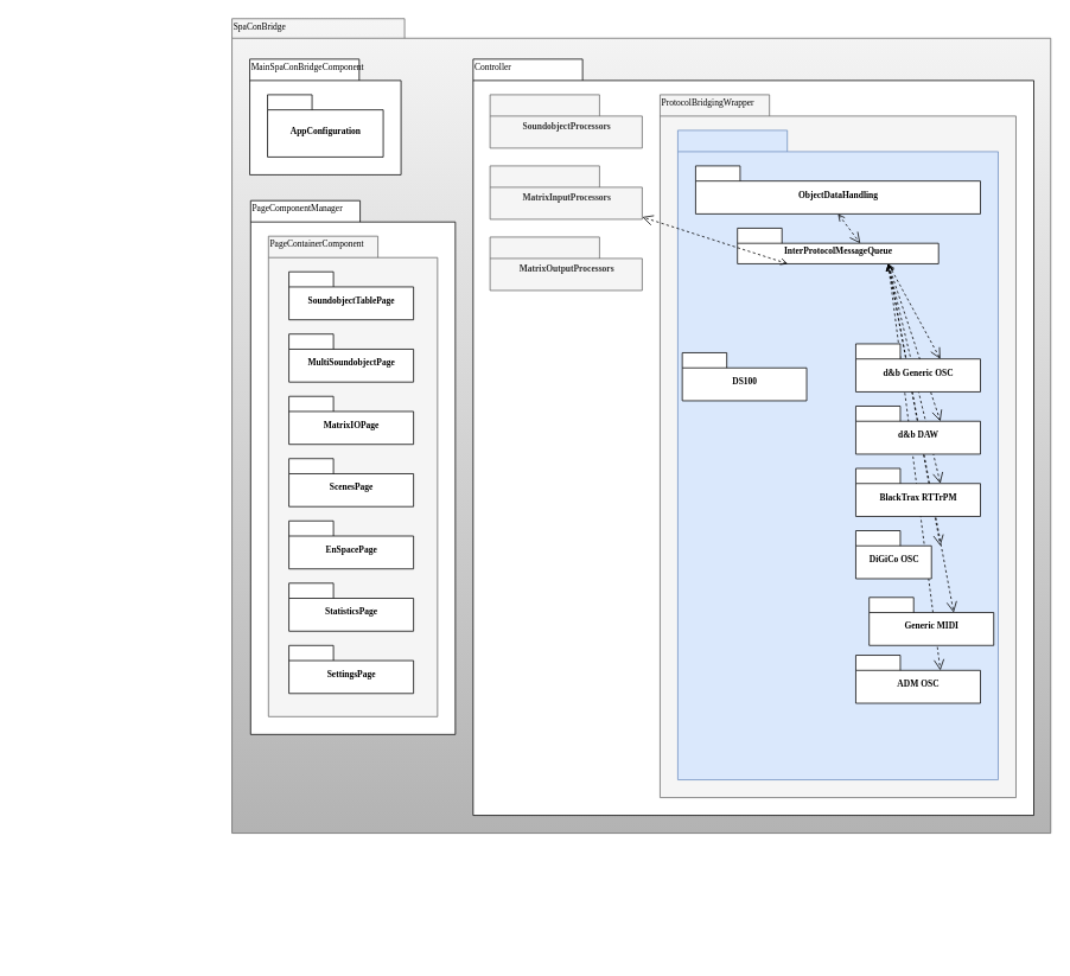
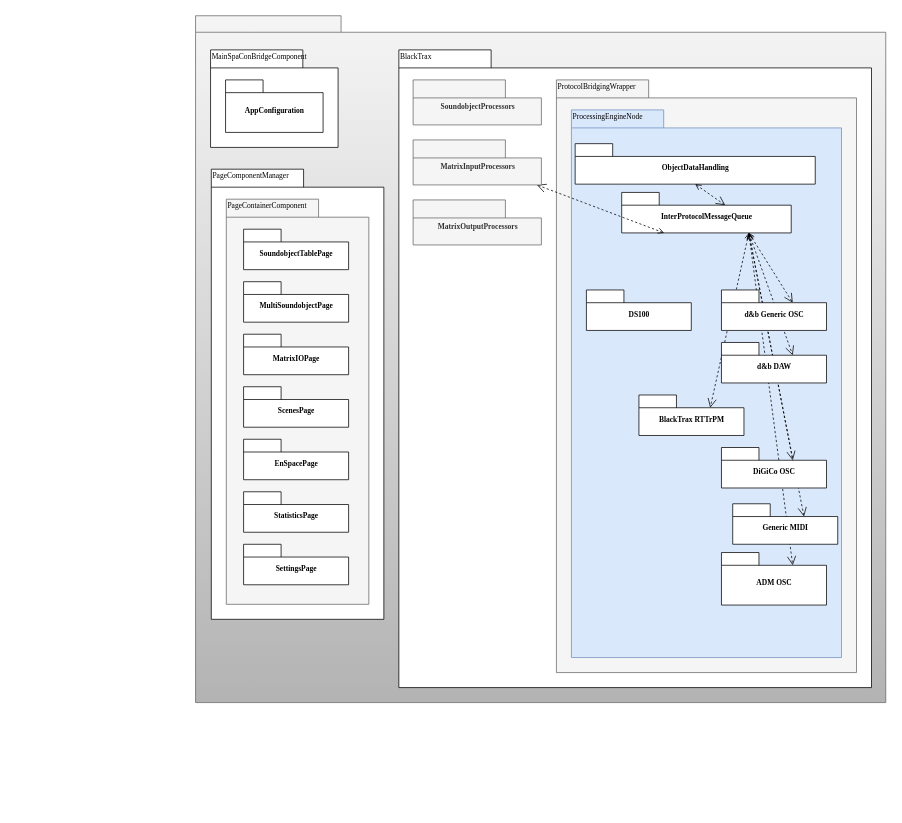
  <mxCell id="0" />
  <mxCell id="1" parent="0" />
  <mxCell id="2" value="" style="shape=folder;fontStyle=1;spacingTop=10;tabWidth=194;tabHeight=22;tabPosition=left;html=1;rounded=0;shadow=0;comic=0;labelBackgroundColor=none;strokeWidth=1;fontFamily=Verdana;fontSize=10;align=center;fillColor=#f5f5f5;gradientColor=#b3b3b3;strokeColor=#666666;" parent="1" vertex="1"><mxGeometry x="260" y="20.5" width="920" height="915.5" as="geometry" /></mxCell>
- <mxCell id="3" value="SpaConBridge" style="text;html=1;align=left;verticalAlign=top;spacingTop=-4;fontSize=10;fontFamily=Verdana" parent="1" vertex="1"><mxGeometry x="260" y="20.5" width="130" height="20" as="geometry" /></mxCell>
  <mxCell id="4" value="" style="group" parent="1" vertex="1" connectable="0"><mxGeometry x="720" y="26" width="441" height="980" as="geometry" /></mxCell>
  <mxCell id="5" value="" style="group" parent="4" vertex="1" connectable="0"><mxGeometry x="1" width="440" height="980" as="geometry" /></mxCell>
  <mxCell id="6" value="" style="shape=folder;fontStyle=1;spacingTop=10;tabWidth=123;tabHeight=24;tabPosition=left;html=1;rounded=0;shadow=0;comic=0;labelBackgroundColor=none;strokeWidth=1;fontFamily=Verdana;fontSize=10;align=center;" vertex="1" parent="5"><mxGeometry x="-190" y="40" width="630" height="850" as="geometry" /></mxCell>
  <mxCell id="7" value="" style="shape=folder;fontStyle=1;spacingTop=10;tabWidth=123;tabHeight=24;tabPosition=left;html=1;rounded=0;shadow=0;comic=0;labelBackgroundColor=none;strokeWidth=1;fontFamily=Verdana;fontSize=10;align=center;fillColor=#f5f5f5;fontColor=#333333;strokeColor=#666666;" vertex="1" parent="5"><mxGeometry x="20" y="80" width="400" height="790" as="geometry" /></mxCell>
  <mxCell id="8" value="" style="shape=folder;fontStyle=1;spacingTop=10;tabWidth=123;tabHeight=24;tabPosition=left;html=1;rounded=0;shadow=0;comic=0;labelBackgroundColor=none;strokeWidth=1;fontFamily=Verdana;fontSize=10;align=center;fillColor=#dae8fc;strokeColor=#6c8ebf;" parent="5" vertex="1"><mxGeometry x="40" y="120" width="360" height="730" as="geometry" /></mxCell>
- <mxCell id="10" value="DS100" style="shape=folder;fontStyle=1;spacingTop=10;tabWidth=50;tabHeight=17;tabPosition=left;html=1;rounded=0;shadow=0;comic=0;labelBackgroundColor=none;strokeWidth=1;fontFamily=Verdana;fontSize=10;align=center;" vertex="1" parent="5"><mxGeometry x="45" y="370" width="139.78" height="53.95" as="geometry" /></mxCell>
- <mxCell id="11" value="InterProtocolMessageQueue" style="shape=folder;fontStyle=1;spacingTop=10;tabWidth=50;tabHeight=17;tabPosition=left;html=1;rounded=0;shadow=0;comic=0;labelBackgroundColor=none;strokeWidth=1;fontFamily=Verdana;fontSize=10;align=center;" vertex="1" parent="5"><mxGeometry x="107.03" y="230" width="225.94" height="40" as="geometry" /></mxCell>
- <mxCell id="12" value="ObjectDataHandling" style="shape=folder;fontStyle=1;spacingTop=10;tabWidth=50;tabHeight=17;tabPosition=left;html=1;rounded=0;shadow=0;comic=0;labelBackgroundColor=none;strokeWidth=1;fontFamily=Verdana;fontSize=10;align=center;" vertex="1" parent="5"><mxGeometry x="60" y="160" width="320" height="53.95" as="geometry" /></mxCell>
+ <mxCell id="9" value="ProcessingEngineNode" style="text;html=1;align=left;verticalAlign=top;spacingTop=-4;fontSize=10;fontFamily=Verdana" vertex="1" parent="5"><mxGeometry x="40" y="119.996" width="226.087" height="35.417" as="geometry" /></mxCell>
+ <mxCell id="10" value="DS100" style="shape=folder;fontStyle=1;spacingTop=10;tabWidth=50;tabHeight=17;tabPosition=left;html=1;rounded=0;shadow=0;comic=0;labelBackgroundColor=none;strokeWidth=1;fontFamily=Verdana;fontSize=10;align=center;" vertex="1" parent="5"><mxGeometry x="60" y="360" width="139.78" height="53.95" as="geometry" /></mxCell>
+ <mxCell id="11" value="InterProtocolMessageQueue" style="shape=folder;fontStyle=1;spacingTop=10;tabWidth=50;tabHeight=17;tabPosition=left;html=1;rounded=0;shadow=0;comic=0;labelBackgroundColor=none;strokeWidth=1;fontFamily=Verdana;fontSize=10;align=center;" vertex="1" parent="5"><mxGeometry x="107.03" y="230" width="225.94" height="53.95" as="geometry" /></mxCell>
+ <mxCell id="12" value="ObjectDataHandling" style="shape=folder;fontStyle=1;spacingTop=10;tabWidth=50;tabHeight=17;tabPosition=left;html=1;rounded=0;shadow=0;comic=0;labelBackgroundColor=none;strokeWidth=1;fontFamily=Verdana;fontSize=10;align=center;" vertex="1" parent="5"><mxGeometry x="45" y="165" width="320" height="53.95" as="geometry" /></mxCell>
  <mxCell id="13" value="ProtocolBridgingWrapper" style="text;html=1;align=left;verticalAlign=top;spacingTop=-4;fontSize=10;fontFamily=Verdana" vertex="1" parent="5"><mxGeometry x="20" y="79.996" width="226.087" height="35.417" as="geometry" /></mxCell>
  <mxCell id="14" style="edgeStyle=none;rounded=0;html=1;dashed=1;labelBackgroundColor=none;startFill=0;endArrow=open;endFill=0;endSize=10;fontFamily=Verdana;fontSize=10;exitX=0.75;exitY=1;exitPerimeter=0;exitDx=0;exitDy=0;entryX=0;entryY=0;entryDx=95;entryDy=17;entryPerimeter=0;startArrow=open;" parent="5" source="11" target="22" edge="1"><mxGeometry relative="1" as="geometry" /></mxCell>
  <mxCell id="15" style="rounded=0;html=1;dashed=1;labelBackgroundColor=none;startFill=0;endArrow=open;endFill=0;endSize=10;fontFamily=Verdana;fontSize=10;elbow=vertical;entryX=0;entryY=0;entryDx=95;entryDy=17;entryPerimeter=0;exitX=0.75;exitY=1;exitDx=0;exitDy=0;exitPerimeter=0;startArrow=open;" parent="5" source="11" target="23" edge="1"><mxGeometry relative="1" as="geometry"><mxPoint x="279" y="280" as="sourcePoint" /></mxGeometry></mxCell>
  <mxCell id="16" style="edgeStyle=none;rounded=0;html=1;dashed=1;labelBackgroundColor=none;startFill=0;endArrow=open;endFill=0;endSize=10;fontFamily=Verdana;fontSize=10;exitX=0.75;exitY=1;exitPerimeter=0;exitDx=0;exitDy=0;entryX=0;entryY=0;entryDx=95;entryDy=17;entryPerimeter=0;startArrow=open;" parent="5" source="11" target="24" edge="1"><mxGeometry relative="1" as="geometry" /></mxCell>
  <mxCell id="17" style="edgeStyle=none;rounded=0;html=1;dashed=1;labelBackgroundColor=none;startFill=0;endArrow=open;endFill=0;endSize=10;fontFamily=Verdana;fontSize=10;exitX=0.75;exitY=1;exitPerimeter=0;exitDx=0;exitDy=0;entryX=0;entryY=0;entryDx=95;entryDy=17;entryPerimeter=0;startArrow=open;" edge="1" parent="5" source="11" target="25"><mxGeometry relative="1" as="geometry"><mxPoint x="286.485" y="293.95" as="sourcePoint" /><mxPoint x="345" y="527" as="targetPoint" /></mxGeometry></mxCell>
  <mxCell id="18" style="edgeStyle=none;rounded=0;html=1;dashed=1;labelBackgroundColor=none;startFill=0;endArrow=open;endFill=0;endSize=10;fontFamily=Verdana;fontSize=10;exitX=0.75;exitY=1;exitPerimeter=0;exitDx=0;exitDy=0;entryX=0;entryY=0;entryDx=95;entryDy=17;entryPerimeter=0;startArrow=open;" edge="1" parent="5" source="11" target="26"><mxGeometry relative="1" as="geometry"><mxPoint x="296.485" y="303.95" as="sourcePoint" /><mxPoint x="355" y="537" as="targetPoint" /></mxGeometry></mxCell>
  <mxCell id="19" style="edgeStyle=none;rounded=0;html=1;dashed=1;labelBackgroundColor=none;startFill=0;endArrow=open;endFill=0;endSize=10;fontFamily=Verdana;fontSize=10;entryX=0;entryY=0;entryDx=95;entryDy=17;entryPerimeter=0;startArrow=open;exitX=0.75;exitY=1;exitDx=0;exitDy=0;exitPerimeter=0;" edge="1" parent="5" source="11" target="27"><mxGeometry relative="1" as="geometry"><mxPoint x="269" y="290" as="sourcePoint" /><mxPoint x="365" y="547" as="targetPoint" /></mxGeometry></mxCell>
  <mxCell id="20" style="edgeStyle=none;rounded=0;html=1;dashed=1;labelBackgroundColor=none;startFill=0;endArrow=open;endFill=0;endSize=10;fontFamily=Verdana;fontSize=10;exitX=0.25;exitY=1;exitPerimeter=0;exitDx=0;exitDy=0;startArrow=open;" edge="1" parent="5" source="11" target="46"><mxGeometry relative="1" as="geometry"><mxPoint x="326.485" y="333.95" as="sourcePoint" /><mxPoint x="385" y="567" as="targetPoint" /></mxGeometry></mxCell>
  <mxCell id="21" style="edgeStyle=none;rounded=0;html=1;dashed=1;labelBackgroundColor=none;startFill=0;endArrow=open;endFill=0;endSize=10;fontFamily=Verdana;fontSize=10;exitX=0.5;exitY=1;exitPerimeter=0;exitDx=0;exitDy=0;entryX=0;entryY=0;entryDx=137.97;entryDy=17;entryPerimeter=0;startArrow=open;" edge="1" parent="5" source="12" target="11"><mxGeometry relative="1" as="geometry"><mxPoint x="336.485" y="343.95" as="sourcePoint" /><mxPoint x="395" y="577" as="targetPoint" /></mxGeometry></mxCell>
  <mxCell id="22" value="d&amp;amp;b Generic OSC&lt;span style=&quot;color: rgba(0, 0, 0, 0); font-family: monospace; font-size: 0px; font-weight: 400; text-align: start;&quot;&gt;%3CmxGraphModel%3E%3Croot%3E%3CmxCell%20id%3D%220%22%2F%3E%3CmxCell%20id%3D%221%22%20parent%3D%220%22%2F%3E%3CmxCell%20id%3D%222%22%20value%3D%22Generic%20MIDI%22%20style%3D%22shape%3Dfolder%3BfontStyle%3D1%3BspacingTop%3D10%3BtabWidth%3D50%3BtabHeight%3D17%3BtabPosition%3Dleft%3Bhtml%3D1%3Brounded%3D0%3Bshadow%3D0%3Bcomic%3D0%3BlabelBackgroundColor%3Dnone%3BstrokeWidth%3D1%3BfontFamily%3DVerdana%3BfontSize%3D10%3Balign%3Dcenter%3B%22%20vertex%3D%221%22%20parent%3D%221%22%3E%3CmxGeometry%20x%3D%221281%22%20y%3D%22800%22%20width%3D%22143.78%22%20height%3D%2253.95%22%20as%3D%22geometry%22%2F%3E%3C%2FmxCell%3E%3C%2Froot%3E%3C%2FmxGraphModel%3E&lt;/span&gt;" style="shape=folder;fontStyle=1;spacingTop=10;tabWidth=50;tabHeight=17;tabPosition=left;html=1;rounded=0;shadow=0;comic=0;labelBackgroundColor=none;strokeWidth=1;fontFamily=Verdana;fontSize=10;align=center;" vertex="1" parent="5"><mxGeometry x="240" y="360" width="140" height="53.95" as="geometry" /></mxCell>
  <mxCell id="23" value="d&amp;amp;b DAW&lt;span style=&quot;color: rgba(0, 0, 0, 0); font-family: monospace; font-size: 0px; font-weight: 400; text-align: start;&quot;&gt;%3CmxGraphModel%3E%3Croot%3E%3CmxCell%20id%3D%220%22%2F%3E%3CmxCell%20id%3D%221%22%20parent%3D%220%22%2F%3E%3CmxCell%20id%3D%222%22%20value%3D%22Generic%20MIDI%22%20style%3D%22shape%3Dfolder%3BfontStyle%3D1%3BspacingTop%3D10%3BtabWidth%3D50%3BtabHeight%3D17%3BtabPosition%3Dleft%3Bhtml%3D1%3Brounded%3D0%3Bshadow%3D0%3Bcomic%3D0%3BlabelBackgroundColor%3Dnone%3BstrokeWidth%3D1%3BfontFamily%3DVerdana%3BfontSize%3D10%3Balign%3Dcenter%3B%22%20vertex%3D%221%22%20parent%3D%221%22%3E%3CmxGeometry%20x%3D%221281%22%20y%3D%22800%22%20width%3D%22143.78%22%20height%3D%2253.95%22%20as%3D%22geometry%22%2F%3E%3C%2FmxCell%3E%3C%2Froot%3E%3C%2FmxGraphModel%3E&lt;/span&gt;" style="shape=folder;fontStyle=1;spacingTop=10;tabWidth=50;tabHeight=17;tabPosition=left;html=1;rounded=0;shadow=0;comic=0;labelBackgroundColor=none;strokeWidth=1;fontFamily=Verdana;fontSize=10;align=center;" vertex="1" parent="5"><mxGeometry x="240" y="430" width="140" height="53.95" as="geometry" /></mxCell>
- <mxCell id="24" value="BlackTrax RTTrPM" style="shape=folder;fontStyle=1;spacingTop=10;tabWidth=50;tabHeight=17;tabPosition=left;html=1;rounded=0;shadow=0;comic=0;labelBackgroundColor=none;strokeWidth=1;fontFamily=Verdana;fontSize=10;align=center;" vertex="1" parent="5"><mxGeometry x="240" y="500" width="140" height="53.95" as="geometry" /></mxCell>
- <mxCell id="25" value="DiGiCo OSC" style="shape=folder;fontStyle=1;spacingTop=10;tabWidth=50;tabHeight=17;tabPosition=left;html=1;rounded=0;shadow=0;comic=0;labelBackgroundColor=none;strokeWidth=1;fontFamily=Verdana;fontSize=10;align=center;" vertex="1" parent="5"><mxGeometry x="240" y="570" width="85" height="53.95" as="geometry" /></mxCell>
+ <mxCell id="24" value="BlackTrax RTTrPM" style="shape=folder;fontStyle=1;spacingTop=10;tabWidth=50;tabHeight=17;tabPosition=left;html=1;rounded=0;shadow=0;comic=0;labelBackgroundColor=none;strokeWidth=1;fontFamily=Verdana;fontSize=10;align=center;" vertex="1" parent="5"><mxGeometry x="130" y="500" width="140" height="53.95" as="geometry" /></mxCell>
+ <mxCell id="25" value="DiGiCo OSC" style="shape=folder;fontStyle=1;spacingTop=10;tabWidth=50;tabHeight=17;tabPosition=left;html=1;rounded=0;shadow=0;comic=0;labelBackgroundColor=none;strokeWidth=1;fontFamily=Verdana;fontSize=10;align=center;" vertex="1" parent="5"><mxGeometry x="240" y="570" width="140" height="53.95" as="geometry" /></mxCell>
  <mxCell id="26" value="Generic MIDI" style="shape=folder;fontStyle=1;spacingTop=10;tabWidth=50;tabHeight=17;tabPosition=left;html=1;rounded=0;shadow=0;comic=0;labelBackgroundColor=none;strokeWidth=1;fontFamily=Verdana;fontSize=10;align=center;" parent="5" vertex="1"><mxGeometry x="255" y="645" width="140" height="53.95" as="geometry" /></mxCell>
- <mxCell id="27" value="ADM OSC" style="shape=folder;fontStyle=1;spacingTop=10;tabWidth=50;tabHeight=17;tabPosition=left;html=1;rounded=0;shadow=0;comic=0;labelBackgroundColor=none;strokeWidth=1;fontFamily=Verdana;fontSize=10;align=center;" parent="5" vertex="1"><mxGeometry x="240" y="710" width="140" height="53.96" as="geometry" /></mxCell>
- <mxCell id="28" value="Controller" style="text;html=1;align=left;verticalAlign=top;spacingTop=-4;fontSize=10;fontFamily=Verdana" vertex="1" parent="5"><mxGeometry x="-190" y="39.996" width="226.087" height="35.417" as="geometry" /></mxCell>
+ <mxCell id="27" value="ADM OSC" style="shape=folder;fontStyle=1;spacingTop=10;tabWidth=50;tabHeight=17;tabPosition=left;html=1;rounded=0;shadow=0;comic=0;labelBackgroundColor=none;strokeWidth=1;fontFamily=Verdana;fontSize=10;align=center;" parent="5" vertex="1"><mxGeometry x="240" y="710" width="140" height="70" as="geometry" /></mxCell>
+ <mxCell id="28" value="BlackTrax" style="text;html=1;align=left;verticalAlign=top;spacingTop=-4;fontSize=10;fontFamily=Verdana" vertex="1" parent="5"><mxGeometry x="-190" y="39.996" width="226.087" height="35.417" as="geometry" /></mxCell>
  <mxCell id="29" value="" style="shape=folder;fontStyle=1;spacingTop=10;tabWidth=123;tabHeight=24;tabPosition=left;html=1;rounded=0;shadow=0;comic=0;labelBackgroundColor=none;strokeWidth=1;fontFamily=Verdana;fontSize=10;align=center;" vertex="1" parent="1"><mxGeometry x="280" y="66" width="170" height="130" as="geometry" /></mxCell>
  <mxCell id="30" value="AppConfiguration" style="shape=folder;fontStyle=1;spacingTop=10;tabWidth=50;tabHeight=17;tabPosition=left;html=1;rounded=0;shadow=0;comic=0;labelBackgroundColor=none;strokeWidth=1;fontFamily=Verdana;fontSize=10;align=center;" parent="1" vertex="1"><mxGeometry x="300" y="106" width="130" height="70" as="geometry" /></mxCell>
  <mxCell id="31" value="MainSpaConBridgeComponent" style="text;html=1;align=left;verticalAlign=top;spacingTop=-4;fontSize=10;fontFamily=Verdana" vertex="1" parent="1"><mxGeometry x="280" y="65.996" width="226.087" height="35.417" as="geometry" /></mxCell>
  <mxCell id="32" value="" style="group" vertex="1" connectable="0" parent="1"><mxGeometry x="20" y="185" width="441" height="890" as="geometry" /></mxCell>
  <mxCell id="33" value="" style="group" vertex="1" connectable="0" parent="32"><mxGeometry x="1" width="440" height="890" as="geometry" /></mxCell>
  <mxCell id="34" value="" style="shape=folder;fontStyle=1;spacingTop=10;tabWidth=123;tabHeight=24;tabPosition=left;html=1;rounded=0;shadow=0;comic=0;labelBackgroundColor=none;strokeWidth=1;fontFamily=Verdana;fontSize=10;align=center;" vertex="1" parent="33"><mxGeometry x="260" y="40" width="230" height="600" as="geometry" /></mxCell>
  <mxCell id="35" value="" style="shape=folder;fontStyle=1;spacingTop=10;tabWidth=123;tabHeight=24;tabPosition=left;html=1;rounded=0;shadow=0;comic=0;labelBackgroundColor=none;strokeWidth=1;fontFamily=Verdana;fontSize=10;align=center;fillColor=#f5f5f5;fontColor=#333333;strokeColor=#666666;" vertex="1" parent="33"><mxGeometry x="280" y="80" width="190" height="540" as="geometry" /></mxCell>
  <mxCell id="36" value="PageContainerComponent" style="text;html=1;align=left;verticalAlign=top;spacingTop=-4;fontSize=10;fontFamily=Verdana" vertex="1" parent="33"><mxGeometry x="280" y="79.996" width="226.087" height="35.417" as="geometry" /></mxCell>
  <mxCell id="37" value="PageComponentManager" style="text;html=1;align=left;verticalAlign=top;spacingTop=-4;fontSize=10;fontFamily=Verdana" vertex="1" parent="33"><mxGeometry x="260" y="39.996" width="226.087" height="35.417" as="geometry" /></mxCell>
  <mxCell id="38" value="SoundobjectTablePage" style="shape=folder;fontStyle=1;spacingTop=10;tabWidth=50;tabHeight=17;tabPosition=left;html=1;rounded=0;shadow=0;comic=0;labelBackgroundColor=none;strokeWidth=1;fontFamily=Verdana;fontSize=10;align=center;" vertex="1" parent="33"><mxGeometry x="303.04" y="120" width="140" height="53.95" as="geometry" /></mxCell>
  <mxCell id="39" value="MultiSoundobjectPage" style="shape=folder;fontStyle=1;spacingTop=10;tabWidth=50;tabHeight=17;tabPosition=left;html=1;rounded=0;shadow=0;comic=0;labelBackgroundColor=none;strokeWidth=1;fontFamily=Verdana;fontSize=10;align=center;" vertex="1" parent="33"><mxGeometry x="303.04" y="190" width="140" height="53.95" as="geometry" /></mxCell>
  <mxCell id="40" value="ScenesPage" style="shape=folder;fontStyle=1;spacingTop=10;tabWidth=50;tabHeight=17;tabPosition=left;html=1;rounded=0;shadow=0;comic=0;labelBackgroundColor=none;strokeWidth=1;fontFamily=Verdana;fontSize=10;align=center;" vertex="1" parent="33"><mxGeometry x="303.04" y="330" width="140" height="53.95" as="geometry" /></mxCell>
  <mxCell id="41" value="EnSpacePage" style="shape=folder;fontStyle=1;spacingTop=10;tabWidth=50;tabHeight=17;tabPosition=left;html=1;rounded=0;shadow=0;comic=0;labelBackgroundColor=none;strokeWidth=1;fontFamily=Verdana;fontSize=10;align=center;" vertex="1" parent="33"><mxGeometry x="303.04" y="400" width="140" height="53.95" as="geometry" /></mxCell>
  <mxCell id="42" value="StatisticsPage" style="shape=folder;fontStyle=1;spacingTop=10;tabWidth=50;tabHeight=17;tabPosition=left;html=1;rounded=0;shadow=0;comic=0;labelBackgroundColor=none;strokeWidth=1;fontFamily=Verdana;fontSize=10;align=center;" vertex="1" parent="33"><mxGeometry x="303.04" y="470" width="140" height="53.95" as="geometry" /></mxCell>
  <mxCell id="43" value="SettingsPage" style="shape=folder;fontStyle=1;spacingTop=10;tabWidth=50;tabHeight=17;tabPosition=left;html=1;rounded=0;shadow=0;comic=0;labelBackgroundColor=none;strokeWidth=1;fontFamily=Verdana;fontSize=10;align=center;" vertex="1" parent="33"><mxGeometry x="303.04" y="540" width="140" height="53.96" as="geometry" /></mxCell>
  <mxCell id="44" value="MatrixIOPage" style="shape=folder;fontStyle=1;spacingTop=10;tabWidth=50;tabHeight=17;tabPosition=left;html=1;rounded=0;shadow=0;comic=0;labelBackgroundColor=none;strokeWidth=1;fontFamily=Verdana;fontSize=10;align=center;" vertex="1" parent="33"><mxGeometry x="303.04" y="260" width="140" height="53.96" as="geometry" /></mxCell>
  <mxCell id="45" value="SoundobjectProcessors" style="shape=folder;fontStyle=1;spacingTop=10;tabWidth=123;tabHeight=24;tabPosition=left;html=1;rounded=0;shadow=0;comic=0;labelBackgroundColor=none;strokeWidth=1;fontFamily=Verdana;fontSize=10;align=center;fillColor=#f5f5f5;fontColor=#333333;strokeColor=#666666;" vertex="1" parent="1"><mxGeometry x="550" y="106" width="171" height="60" as="geometry" /></mxCell>
  <mxCell id="46" value="MatrixInputProcessors" style="shape=folder;fontStyle=1;spacingTop=10;tabWidth=123;tabHeight=24;tabPosition=left;html=1;rounded=0;shadow=0;comic=0;labelBackgroundColor=none;strokeWidth=1;fontFamily=Verdana;fontSize=10;align=center;fillColor=#f5f5f5;fontColor=#333333;strokeColor=#666666;" vertex="1" parent="1"><mxGeometry x="550" y="186" width="171" height="60" as="geometry" /></mxCell>
  <mxCell id="47" value="MatrixOutputProcessors" style="shape=folder;fontStyle=1;spacingTop=10;tabWidth=123;tabHeight=24;tabPosition=left;html=1;rounded=0;shadow=0;comic=0;labelBackgroundColor=none;strokeWidth=1;fontFamily=Verdana;fontSize=10;align=center;fillColor=#f5f5f5;fontColor=#333333;strokeColor=#666666;" vertex="1" parent="1"><mxGeometry x="550" y="266" width="171" height="60" as="geometry" /></mxCell>
